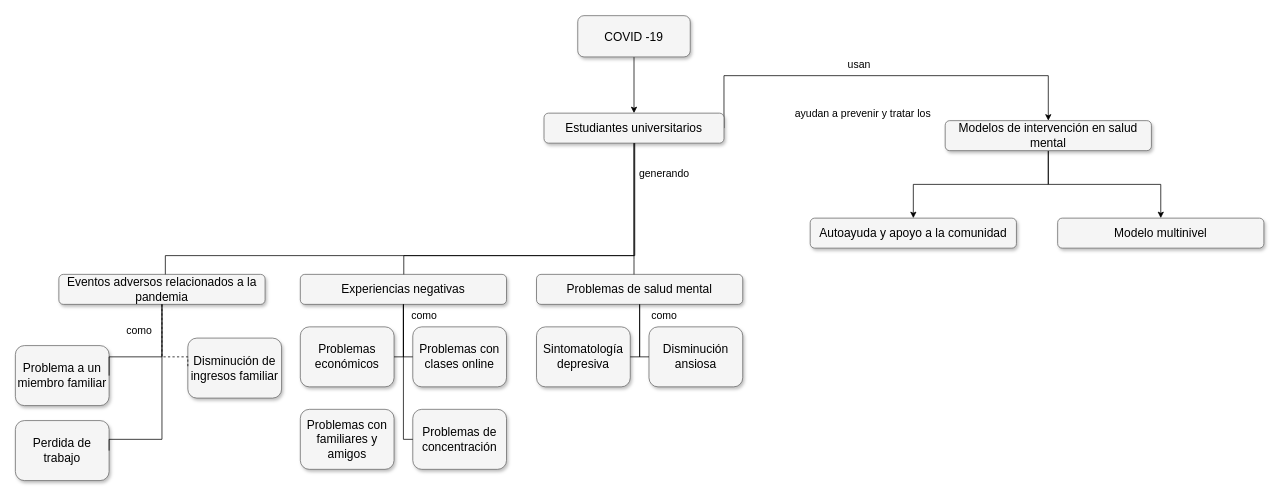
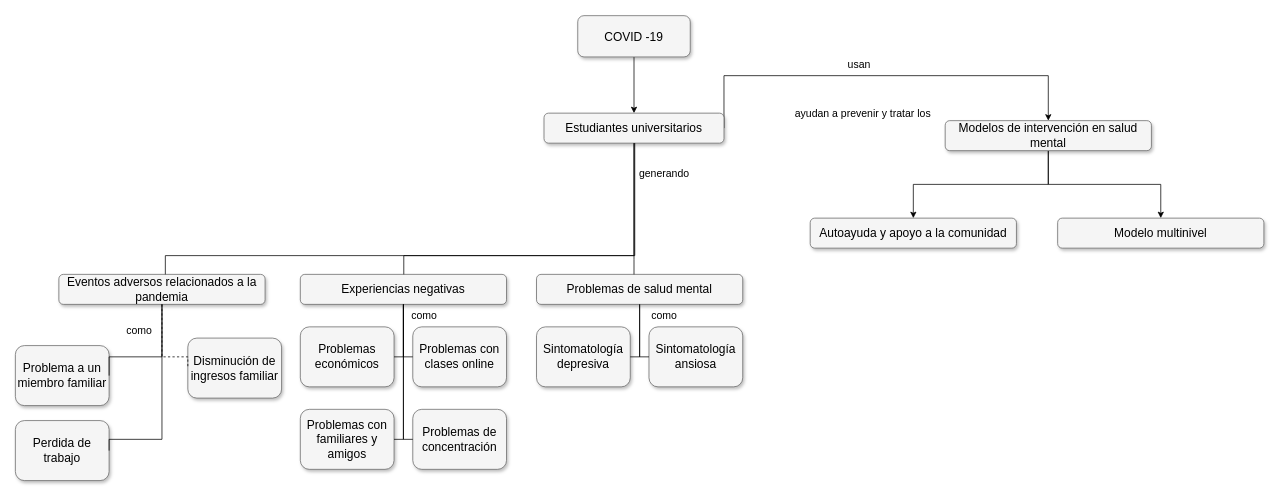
  <mxCell id="0" style=";html=1;" />
  <mxCell id="1" style=";html=1;" parent="0" />
  <mxCell id="2" style="edgeStyle=orthogonalEdgeStyle;rounded=0;orthogonalLoop=1;jettySize=auto;html=1;exitX=0.5;exitY=1;exitDx=0;exitDy=0;entryX=0.5;entryY=0;entryDx=0;entryDy=0;fontSize=14;" edge="1" parent="1" source="3" target="5"><mxGeometry relative="1" as="geometry" /></mxCell>
  <mxCell id="3" value="COVID -19" style="whiteSpace=wrap;html=1;rounded=1;shadow=1;strokeWidth=1;fontSize=16;align=center;fillColor=#f5f5f5;strokeColor=#666666;" parent="1" vertex="1"><mxGeometry x="770" y="20" width="150" height="55" as="geometry" /></mxCell>
  <mxCell id="4" style="edgeStyle=orthogonalEdgeStyle;rounded=0;orthogonalLoop=1;jettySize=auto;html=1;exitX=1;exitY=0.5;exitDx=0;exitDy=0;entryX=0.5;entryY=0;entryDx=0;entryDy=0;fontSize=14;" edge="1" parent="1" source="5" target="37"><mxGeometry relative="1" as="geometry"><Array as="points"><mxPoint x="965" y="100" /><mxPoint x="1397" y="100" /></Array></mxGeometry></mxCell>
  <mxCell id="5" value="Estudiantes universitarios" style="whiteSpace=wrap;html=1;rounded=1;shadow=1;strokeWidth=1;fontSize=16;align=center;fillColor=#f5f5f5;strokeColor=#666666;" parent="1" vertex="1"><mxGeometry x="725" y="150" width="240" height="40" as="geometry" /></mxCell>
  <mxCell id="6" value="Experiencias negativas" style="whiteSpace=wrap;html=1;rounded=1;shadow=1;strokeWidth=1;fontSize=16;align=center;fillColor=#f5f5f5;strokeColor=#666666;" parent="1" vertex="1"><mxGeometry x="400" y="365" width="275" height="40" as="geometry" /></mxCell>
  <mxCell id="7" value="Problemas de salud mental" style="whiteSpace=wrap;html=1;rounded=1;shadow=1;strokeWidth=1;fontSize=16;align=center;fillColor=#f5f5f5;strokeColor=#666666;" parent="1" vertex="1"><mxGeometry x="715" y="365" width="275" height="40" as="geometry" /></mxCell>
  <mxCell id="8" value="Eventos adversos relacionados a la pandemia" style="whiteSpace=wrap;html=1;rounded=1;shadow=1;strokeWidth=1;fontSize=16;align=center;fillColor=#f5f5f5;strokeColor=#666666;" parent="1" vertex="1"><mxGeometry x="78" y="365" width="275" height="40" as="geometry" /></mxCell>
  <mxCell id="9" value="Problemas económicos" style="whiteSpace=wrap;html=1;rounded=1;shadow=1;strokeWidth=1;fontSize=16;align=center;fillColor=#f5f5f5;strokeColor=#666666;" parent="1" vertex="1"><mxGeometry x="400" y="435" width="125" height="80" as="geometry" /></mxCell>
  <mxCell id="10" value="Problemas con clases online" style="whiteSpace=wrap;html=1;rounded=1;shadow=1;strokeWidth=1;fontSize=16;align=center;fillColor=#f5f5f5;strokeColor=#666666;" parent="1" vertex="1"><mxGeometry x="550" y="435" width="125" height="80" as="geometry" /></mxCell>
  <mxCell id="11" value="Sintomatología depresiva" style="whiteSpace=wrap;html=1;rounded=1;shadow=1;strokeWidth=1;fontSize=16;align=center;fillColor=#f5f5f5;strokeColor=#666666;" parent="1" vertex="1"><mxGeometry x="715" y="435" width="125" height="80" as="geometry" /></mxCell>
- <mxCell id="12" value="Disminución ansiosa" style="whiteSpace=wrap;html=1;rounded=1;shadow=1;strokeWidth=1;fontSize=16;align=center;fillColor=#f5f5f5;strokeColor=#666666;" parent="1" vertex="1"><mxGeometry x="865" y="435" width="125" height="80" as="geometry" /></mxCell>
+ <mxCell id="12" value="Sintomatología ansiosa" style="whiteSpace=wrap;html=1;rounded=1;shadow=1;strokeWidth=1;fontSize=16;align=center;fillColor=#f5f5f5;strokeColor=#666666;" parent="1" vertex="1"><mxGeometry x="865" y="435" width="125" height="80" as="geometry" /></mxCell>
  <mxCell id="13" value="Problema a un miembro familiar" style="whiteSpace=wrap;html=1;rounded=1;shadow=1;strokeWidth=1;fontSize=16;align=center;fillColor=#f5f5f5;strokeColor=#666666;" parent="1" vertex="1"><mxGeometry x="20" y="460" width="125" height="80" as="geometry" /></mxCell>
  <mxCell id="14" value="Disminución de ingresos familiar" style="whiteSpace=wrap;html=1;rounded=1;shadow=1;strokeWidth=1;fontSize=16;align=center;fillColor=#f5f5f5;strokeColor=#666666;" parent="1" vertex="1"><mxGeometry x="250" y="450" width="125" height="80" as="geometry" /></mxCell>
  <mxCell id="15" value="Problemas con familiares y amigos" style="whiteSpace=wrap;html=1;rounded=1;shadow=1;strokeWidth=1;fontSize=16;align=center;fillColor=#f5f5f5;strokeColor=#666666;" parent="1" vertex="1"><mxGeometry x="400" y="545" width="125" height="80" as="geometry" /></mxCell>
  <mxCell id="16" value="Problemas de concentración" style="whiteSpace=wrap;html=1;rounded=1;shadow=1;strokeWidth=1;fontSize=16;align=center;fillColor=#f5f5f5;strokeColor=#666666;" parent="1" vertex="1"><mxGeometry x="550" y="545" width="125" height="80" as="geometry" /></mxCell>
  <mxCell id="17" value="Perdida de trabajo" style="whiteSpace=wrap;html=1;rounded=1;shadow=1;strokeWidth=1;fontSize=16;align=center;fillColor=#f5f5f5;strokeColor=#666666;" parent="1" vertex="1"><mxGeometry x="20" y="560" width="125" height="80" as="geometry" /></mxCell>
  <mxCell id="18" style="edgeStyle=orthogonalEdgeStyle;html=1;startSize=6;endFill=0;endSize=6;strokeWidth=1;fontSize=16;rounded=0;endArrow=none;" parent="1" source="5" target="6" edge="1"><mxGeometry relative="1" as="geometry"><Array as="points"><mxPoint x="846" y="340" /><mxPoint x="538" y="340" /></Array></mxGeometry></mxCell>
  <mxCell id="19" style="edgeStyle=elbowEdgeStyle;html=1;startSize=6;endFill=0;endSize=6;strokeWidth=1;fontSize=16;rounded=0;endArrow=none;" parent="1" source="5" target="7" edge="1"><mxGeometry relative="1" as="geometry"><Array as="points"><mxPoint x="845" y="345" /></Array></mxGeometry></mxCell>
  <mxCell id="20" style="edgeStyle=orthogonalEdgeStyle;html=1;startSize=6;endFill=0;endSize=6;strokeWidth=1;fontSize=16;rounded=0;endArrow=none;exitX=0.5;exitY=1;" parent="1" source="5" target="8" edge="1"><mxGeometry relative="1" as="geometry"><Array as="points"><mxPoint x="845" y="340" /><mxPoint x="220" y="340" /></Array></mxGeometry></mxCell>
  <mxCell id="21" style="edgeStyle=orthogonalEdgeStyle;html=1;startSize=6;endFill=0;endSize=6;strokeWidth=1;fontSize=16;rounded=0;entryX=1;entryY=0.5;endArrow=none;" parent="1" source="6" target="9" edge="1"><mxGeometry relative="1" as="geometry"><Array as="points"><mxPoint x="538" y="475" /></Array></mxGeometry></mxCell>
+ <mxCell id="22" style="edgeStyle=orthogonalEdgeStyle;html=1;startSize=6;endFill=0;endSize=6;strokeWidth=1;fontSize=16;rounded=0;entryX=1;entryY=0.5;endArrow=none;" parent="1" source="6" target="15" edge="1"><mxGeometry relative="1" as="geometry"><Array as="points"><mxPoint x="538" y="585" /></Array></mxGeometry></mxCell>
  <mxCell id="23" style="edgeStyle=orthogonalEdgeStyle;html=1;startSize=6;endFill=0;endSize=6;strokeWidth=1;fontSize=16;rounded=0;entryX=0;entryY=0.5;endArrow=none;" parent="1" source="6" target="10" edge="1"><mxGeometry relative="1" as="geometry"><Array as="points"><mxPoint x="538" y="475" /></Array></mxGeometry></mxCell>
  <mxCell id="24" style="edgeStyle=orthogonalEdgeStyle;html=1;startSize=6;endFill=0;endSize=6;strokeWidth=1;fontSize=16;rounded=0;entryX=0;entryY=0.5;endArrow=none;" parent="1" source="6" target="16" edge="1"><mxGeometry relative="1" as="geometry"><Array as="points"><mxPoint x="538" y="585" /></Array></mxGeometry></mxCell>
  <mxCell id="25" style="edgeStyle=orthogonalEdgeStyle;html=1;startSize=6;endFill=0;endSize=6;strokeWidth=1;fontSize=16;rounded=0;endArrow=none;entryX=1;entryY=0.5;" parent="1" source="7" target="11" edge="1"><mxGeometry relative="1" as="geometry"><Array as="points"><mxPoint x="852" y="475" /></Array></mxGeometry></mxCell>
  <mxCell id="26" style="edgeStyle=orthogonalEdgeStyle;html=1;startSize=6;endFill=0;endSize=6;strokeWidth=1;fontSize=16;rounded=0;endArrow=none;entryX=0;entryY=0.5;" parent="1" source="7" target="12" edge="1"><mxGeometry relative="1" as="geometry"><Array as="points"><mxPoint x="852" y="475" /></Array></mxGeometry></mxCell>
  <mxCell id="27" style="edgeStyle=orthogonalEdgeStyle;html=1;startSize=6;endFill=0;endSize=6;strokeWidth=1;fontSize=16;rounded=0;endArrow=none;entryX=1;entryY=0.5;" parent="1" source="8" target="13" edge="1"><mxGeometry relative="1" as="geometry"><Array as="points"><mxPoint x="215" y="475" /></Array></mxGeometry></mxCell>
  <mxCell id="28" style="edgeStyle=orthogonalEdgeStyle;html=1;startSize=6;endFill=0;endSize=6;strokeWidth=1;fontSize=16;rounded=0;endArrow=none;entryX=0;entryY=0.5;dashed=1;" parent="1" source="8" target="14" edge="1"><mxGeometry relative="1" as="geometry"><Array as="points"><mxPoint x="215" y="475" /></Array></mxGeometry></mxCell>
  <mxCell id="29" style="edgeStyle=orthogonalEdgeStyle;html=1;startSize=6;endFill=0;endSize=6;strokeWidth=1;fontSize=16;rounded=0;endArrow=none;entryX=1;entryY=0.5;entryDx=0;entryDy=0;" parent="1" source="8" target="17" edge="1"><mxGeometry relative="1" as="geometry"><Array as="points"><mxPoint x="215" y="585" /><mxPoint x="145" y="585" /></Array></mxGeometry></mxCell>
  <mxCell id="30" value="generando" style="text;html=1;align=center;verticalAlign=middle;resizable=0;points=[];autosize=1;strokeColor=none;fontSize=14;" vertex="1" parent="1"><mxGeometry x="845" y="220" width="80" height="20" as="geometry" /></mxCell>
  <mxCell id="31" value="como" style="text;html=1;align=center;verticalAlign=middle;resizable=0;points=[];autosize=1;strokeColor=none;fontSize=14;" vertex="1" parent="1"><mxGeometry x="160" y="430" width="50" height="20" as="geometry" /></mxCell>
  <mxCell id="32" value="como" style="text;html=1;align=center;verticalAlign=middle;resizable=0;points=[];autosize=1;strokeColor=none;fontSize=14;" vertex="1" parent="1"><mxGeometry x="540" y="410" width="50" height="20" as="geometry" /></mxCell>
  <mxCell id="33" value="como" style="text;html=1;align=center;verticalAlign=middle;resizable=0;points=[];autosize=1;strokeColor=none;fontSize=14;" vertex="1" parent="1"><mxGeometry x="860" y="410" width="50" height="20" as="geometry" /></mxCell>
  <mxCell id="34" value="Autoayuda y apoyo a la comunidad" style="whiteSpace=wrap;html=1;rounded=1;shadow=1;strokeWidth=1;fontSize=16;align=center;fillColor=#f5f5f5;strokeColor=#666666;" vertex="1" parent="1"><mxGeometry x="1080" y="290" width="275" height="40" as="geometry" /></mxCell>
  <mxCell id="35" style="edgeStyle=orthogonalEdgeStyle;rounded=0;orthogonalLoop=1;jettySize=auto;html=1;exitX=0.5;exitY=1;exitDx=0;exitDy=0;fontSize=14;" edge="1" parent="1" source="37" target="34"><mxGeometry relative="1" as="geometry" /></mxCell>
  <mxCell id="36" style="edgeStyle=orthogonalEdgeStyle;rounded=0;orthogonalLoop=1;jettySize=auto;html=1;exitX=0.5;exitY=1;exitDx=0;exitDy=0;fontSize=14;" edge="1" parent="1" source="37" target="38"><mxGeometry relative="1" as="geometry" /></mxCell>
  <mxCell id="37" value="Modelos de intervención en salud mental" style="whiteSpace=wrap;html=1;rounded=1;shadow=1;strokeWidth=1;fontSize=16;align=center;fillColor=#f5f5f5;strokeColor=#666666;" vertex="1" parent="1"><mxGeometry x="1260" y="160" width="275" height="40" as="geometry" /></mxCell>
  <mxCell id="38" value="Modelo multinivel" style="whiteSpace=wrap;html=1;rounded=1;shadow=1;strokeWidth=1;fontSize=16;align=center;fillColor=#f5f5f5;strokeColor=#666666;" vertex="1" parent="1"><mxGeometry x="1410" y="290" width="275" height="40" as="geometry" /></mxCell>
  <mxCell id="39" value="ayudan a prevenir y tratar los" style="text;html=1;align=center;verticalAlign=middle;resizable=0;points=[];autosize=1;strokeColor=none;fontSize=14;" vertex="1" parent="1"><mxGeometry x="1050" y="140" width="200" height="20" as="geometry" /></mxCell>
  <mxCell id="40" value="usan" style="text;html=1;align=center;verticalAlign=middle;resizable=0;points=[];autosize=1;strokeColor=none;fontSize=14;" vertex="1" parent="1"><mxGeometry x="1120" y="75" width="50" height="20" as="geometry" /></mxCell>
